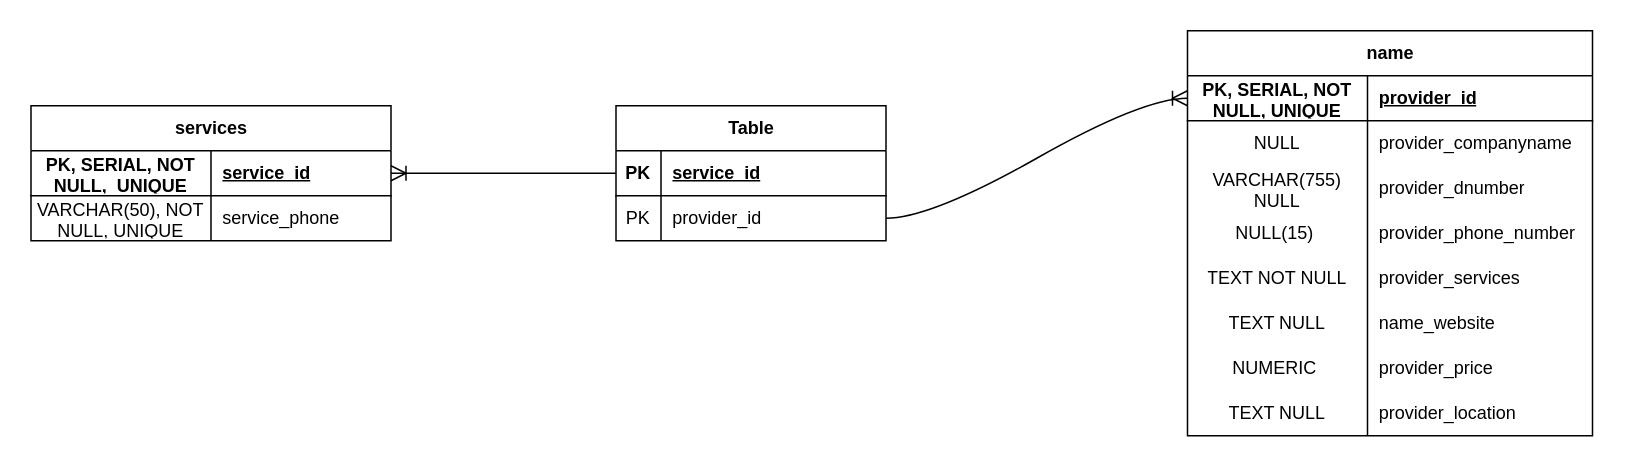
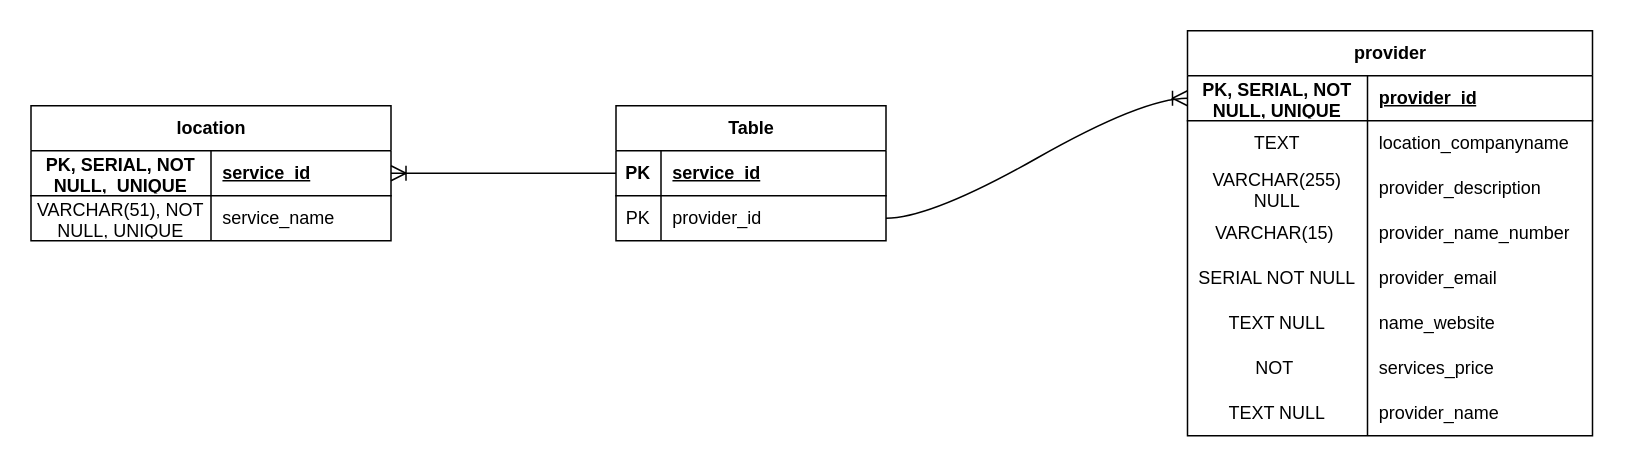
  <mxCell id="0" />
  <mxCell id="1" parent="0" />
- <mxCell id="2" value="name" style="shape=table;startSize=30;container=1;collapsible=1;childLayout=tableLayout;fixedRows=1;rowLines=0;fontStyle=1;align=center;resizeLast=1;html=1;" parent="1" vertex="1"><mxGeometry x="791" y="20" width="270" height="270" as="geometry" /></mxCell>
+ <mxCell id="2" value="provider" style="shape=table;startSize=30;container=1;collapsible=1;childLayout=tableLayout;fixedRows=1;rowLines=0;fontStyle=1;align=center;resizeLast=1;html=1;" parent="1" vertex="1"><mxGeometry x="791" y="20" width="270" height="270" as="geometry" /></mxCell>
  <mxCell id="3" value="" style="shape=tableRow;horizontal=0;startSize=0;swimlaneHead=0;swimlaneBody=0;fillColor=none;collapsible=0;dropTarget=0;points=[[0,0.5],[1,0.5]];portConstraint=eastwest;top=0;left=0;right=0;bottom=1;" parent="2" vertex="1"><mxGeometry y="30" width="270" height="30" as="geometry" /></mxCell>
  <mxCell id="4" value="PK, SERIAL, NOT NULL, UNIQUE" style="shape=partialRectangle;connectable=0;fillColor=none;top=0;left=0;bottom=0;right=0;fontStyle=1;overflow=hidden;whiteSpace=wrap;html=1;" parent="3" vertex="1"><mxGeometry width="120" height="30" as="geometry"><mxRectangle width="120" height="30" as="alternateBounds" /></mxGeometry></mxCell>
  <mxCell id="5" value="provider_id" style="shape=partialRectangle;connectable=0;fillColor=none;top=0;left=0;bottom=0;right=0;align=left;spacingLeft=6;fontStyle=5;overflow=hidden;whiteSpace=wrap;html=1;" parent="3" vertex="1"><mxGeometry x="120" width="150" height="30" as="geometry"><mxRectangle width="150" height="30" as="alternateBounds" /></mxGeometry></mxCell>
  <mxCell id="6" value="" style="shape=tableRow;horizontal=0;startSize=0;swimlaneHead=0;swimlaneBody=0;fillColor=none;collapsible=0;dropTarget=0;points=[[0,0.5],[1,0.5]];portConstraint=eastwest;top=0;left=0;right=0;bottom=0;" parent="2" vertex="1"><mxGeometry y="60" width="270" height="30" as="geometry" /></mxCell>
- <mxCell id="7" value="NULL" style="shape=partialRectangle;connectable=0;fillColor=none;top=0;left=0;bottom=0;right=0;editable=1;overflow=hidden;whiteSpace=wrap;html=1;" parent="6" vertex="1"><mxGeometry width="120" height="30" as="geometry"><mxRectangle width="120" height="30" as="alternateBounds" /></mxGeometry></mxCell>
- <mxCell id="8" value="provider_companyname" style="shape=partialRectangle;connectable=0;fillColor=none;top=0;left=0;bottom=0;right=0;align=left;spacingLeft=6;overflow=hidden;whiteSpace=wrap;html=1;" parent="6" vertex="1"><mxGeometry x="120" width="150" height="30" as="geometry"><mxRectangle width="150" height="30" as="alternateBounds" /></mxGeometry></mxCell>
+ <mxCell id="7" value="TEXT" style="shape=partialRectangle;connectable=0;fillColor=none;top=0;left=0;bottom=0;right=0;editable=1;overflow=hidden;whiteSpace=wrap;html=1;" parent="6" vertex="1"><mxGeometry width="120" height="30" as="geometry"><mxRectangle width="120" height="30" as="alternateBounds" /></mxGeometry></mxCell>
+ <mxCell id="8" value="location_companyname" style="shape=partialRectangle;connectable=0;fillColor=none;top=0;left=0;bottom=0;right=0;align=left;spacingLeft=6;overflow=hidden;whiteSpace=wrap;html=1;" parent="6" vertex="1"><mxGeometry x="120" width="150" height="30" as="geometry"><mxRectangle width="150" height="30" as="alternateBounds" /></mxGeometry></mxCell>
  <mxCell id="9" value="" style="shape=tableRow;horizontal=0;startSize=0;swimlaneHead=0;swimlaneBody=0;fillColor=none;collapsible=0;dropTarget=0;points=[[0,0.5],[1,0.5]];portConstraint=eastwest;top=0;left=0;right=0;bottom=0;" parent="2" vertex="1"><mxGeometry y="90" width="270" height="30" as="geometry" /></mxCell>
- <mxCell id="10" value="VARCHAR(755) NULL" style="shape=partialRectangle;connectable=0;fillColor=none;top=0;left=0;bottom=0;right=0;editable=1;overflow=hidden;whiteSpace=wrap;html=1;" parent="9" vertex="1"><mxGeometry width="120" height="30" as="geometry"><mxRectangle width="120" height="30" as="alternateBounds" /></mxGeometry></mxCell>
- <mxCell id="11" value="provider_d&lt;span style=&quot;background-color: initial;&quot;&gt;number&lt;/span&gt;" style="shape=partialRectangle;connectable=0;fillColor=none;top=0;left=0;bottom=0;right=0;align=left;spacingLeft=6;overflow=hidden;whiteSpace=wrap;html=1;" parent="9" vertex="1"><mxGeometry x="120" width="150" height="30" as="geometry"><mxRectangle width="150" height="30" as="alternateBounds" /></mxGeometry></mxCell>
+ <mxCell id="10" value="VARCHAR(255) NULL" style="shape=partialRectangle;connectable=0;fillColor=none;top=0;left=0;bottom=0;right=0;editable=1;overflow=hidden;whiteSpace=wrap;html=1;" parent="9" vertex="1"><mxGeometry width="120" height="30" as="geometry"><mxRectangle width="120" height="30" as="alternateBounds" /></mxGeometry></mxCell>
+ <mxCell id="11" value="provider_d&lt;span style=&quot;background-color: initial;&quot;&gt;escription&lt;/span&gt;" style="shape=partialRectangle;connectable=0;fillColor=none;top=0;left=0;bottom=0;right=0;align=left;spacingLeft=6;overflow=hidden;whiteSpace=wrap;html=1;" parent="9" vertex="1"><mxGeometry x="120" width="150" height="30" as="geometry"><mxRectangle width="150" height="30" as="alternateBounds" /></mxGeometry></mxCell>
  <mxCell id="12" value="" style="shape=tableRow;horizontal=0;startSize=0;swimlaneHead=0;swimlaneBody=0;fillColor=none;collapsible=0;dropTarget=0;points=[[0,0.5],[1,0.5]];portConstraint=eastwest;top=0;left=0;right=0;bottom=0;" parent="2" vertex="1"><mxGeometry y="120" width="270" height="30" as="geometry" /></mxCell>
- <mxCell id="13" value="NULL(15)&amp;nbsp;" style="shape=partialRectangle;connectable=0;fillColor=none;top=0;left=0;bottom=0;right=0;editable=1;overflow=hidden;whiteSpace=wrap;html=1;" parent="12" vertex="1"><mxGeometry width="120" height="30" as="geometry"><mxRectangle width="120" height="30" as="alternateBounds" /></mxGeometry></mxCell>
- <mxCell id="14" value="provider_phone_number" style="shape=partialRectangle;connectable=0;fillColor=none;top=0;left=0;bottom=0;right=0;align=left;spacingLeft=6;overflow=hidden;whiteSpace=wrap;html=1;" parent="12" vertex="1"><mxGeometry x="120" width="150" height="30" as="geometry"><mxRectangle width="150" height="30" as="alternateBounds" /></mxGeometry></mxCell>
+ <mxCell id="13" value="VARCHAR(15)&amp;nbsp;" style="shape=partialRectangle;connectable=0;fillColor=none;top=0;left=0;bottom=0;right=0;editable=1;overflow=hidden;whiteSpace=wrap;html=1;" parent="12" vertex="1"><mxGeometry width="120" height="30" as="geometry"><mxRectangle width="120" height="30" as="alternateBounds" /></mxGeometry></mxCell>
+ <mxCell id="14" value="provider_name_number" style="shape=partialRectangle;connectable=0;fillColor=none;top=0;left=0;bottom=0;right=0;align=left;spacingLeft=6;overflow=hidden;whiteSpace=wrap;html=1;" parent="12" vertex="1"><mxGeometry x="120" width="150" height="30" as="geometry"><mxRectangle width="150" height="30" as="alternateBounds" /></mxGeometry></mxCell>
  <mxCell id="15" value="" style="shape=tableRow;horizontal=0;startSize=0;swimlaneHead=0;swimlaneBody=0;fillColor=none;collapsible=0;dropTarget=0;points=[[0,0.5],[1,0.5]];portConstraint=eastwest;top=0;left=0;right=0;bottom=0;" parent="2" vertex="1"><mxGeometry y="150" width="270" height="30" as="geometry" /></mxCell>
- <mxCell id="16" value="TEXT NOT NULL" style="shape=partialRectangle;connectable=0;fillColor=none;top=0;left=0;bottom=0;right=0;editable=1;overflow=hidden;whiteSpace=wrap;html=1;" parent="15" vertex="1"><mxGeometry width="120" height="30" as="geometry"><mxRectangle width="120" height="30" as="alternateBounds" /></mxGeometry></mxCell>
- <mxCell id="17" value="provider_services" style="shape=partialRectangle;connectable=0;fillColor=none;top=0;left=0;bottom=0;right=0;align=left;spacingLeft=6;overflow=hidden;whiteSpace=wrap;html=1;" parent="15" vertex="1"><mxGeometry x="120" width="150" height="30" as="geometry"><mxRectangle width="150" height="30" as="alternateBounds" /></mxGeometry></mxCell>
+ <mxCell id="16" value="SERIAL NOT NULL" style="shape=partialRectangle;connectable=0;fillColor=none;top=0;left=0;bottom=0;right=0;editable=1;overflow=hidden;whiteSpace=wrap;html=1;" parent="15" vertex="1"><mxGeometry width="120" height="30" as="geometry"><mxRectangle width="120" height="30" as="alternateBounds" /></mxGeometry></mxCell>
+ <mxCell id="17" value="provider_email" style="shape=partialRectangle;connectable=0;fillColor=none;top=0;left=0;bottom=0;right=0;align=left;spacingLeft=6;overflow=hidden;whiteSpace=wrap;html=1;" parent="15" vertex="1"><mxGeometry x="120" width="150" height="30" as="geometry"><mxRectangle width="150" height="30" as="alternateBounds" /></mxGeometry></mxCell>
  <mxCell id="18" value="" style="shape=tableRow;horizontal=0;startSize=0;swimlaneHead=0;swimlaneBody=0;fillColor=none;collapsible=0;dropTarget=0;points=[[0,0.5],[1,0.5]];portConstraint=eastwest;top=0;left=0;right=0;bottom=0;" parent="2" vertex="1"><mxGeometry y="180" width="270" height="30" as="geometry" /></mxCell>
  <mxCell id="19" value="TEXT NULL" style="shape=partialRectangle;connectable=0;fillColor=none;top=0;left=0;bottom=0;right=0;editable=1;overflow=hidden;whiteSpace=wrap;html=1;" parent="18" vertex="1"><mxGeometry width="120" height="30" as="geometry"><mxRectangle width="120" height="30" as="alternateBounds" /></mxGeometry></mxCell>
  <mxCell id="20" value="name_website" style="shape=partialRectangle;connectable=0;fillColor=none;top=0;left=0;bottom=0;right=0;align=left;spacingLeft=6;overflow=hidden;whiteSpace=wrap;html=1;" parent="18" vertex="1"><mxGeometry x="120" width="150" height="30" as="geometry"><mxRectangle width="150" height="30" as="alternateBounds" /></mxGeometry></mxCell>
  <mxCell id="21" value="" style="shape=tableRow;horizontal=0;startSize=0;swimlaneHead=0;swimlaneBody=0;fillColor=none;collapsible=0;dropTarget=0;points=[[0,0.5],[1,0.5]];portConstraint=eastwest;top=0;left=0;right=0;bottom=0;" parent="2" vertex="1"><mxGeometry y="210" width="270" height="30" as="geometry" /></mxCell>
- <mxCell id="22" value="NUMERIC&amp;nbsp;" style="shape=partialRectangle;connectable=0;fillColor=none;top=0;left=0;bottom=0;right=0;editable=1;overflow=hidden;whiteSpace=wrap;html=1;" parent="21" vertex="1"><mxGeometry width="120" height="30" as="geometry"><mxRectangle width="120" height="30" as="alternateBounds" /></mxGeometry></mxCell>
- <mxCell id="23" value="provider_price" style="shape=partialRectangle;connectable=0;fillColor=none;top=0;left=0;bottom=0;right=0;align=left;spacingLeft=6;overflow=hidden;whiteSpace=wrap;html=1;" parent="21" vertex="1"><mxGeometry x="120" width="150" height="30" as="geometry"><mxRectangle width="150" height="30" as="alternateBounds" /></mxGeometry></mxCell>
+ <mxCell id="22" value="NOT&amp;nbsp;" style="shape=partialRectangle;connectable=0;fillColor=none;top=0;left=0;bottom=0;right=0;editable=1;overflow=hidden;whiteSpace=wrap;html=1;" parent="21" vertex="1"><mxGeometry width="120" height="30" as="geometry"><mxRectangle width="120" height="30" as="alternateBounds" /></mxGeometry></mxCell>
+ <mxCell id="23" value="services_price" style="shape=partialRectangle;connectable=0;fillColor=none;top=0;left=0;bottom=0;right=0;align=left;spacingLeft=6;overflow=hidden;whiteSpace=wrap;html=1;" parent="21" vertex="1"><mxGeometry x="120" width="150" height="30" as="geometry"><mxRectangle width="150" height="30" as="alternateBounds" /></mxGeometry></mxCell>
  <mxCell id="24" value="" style="shape=tableRow;horizontal=0;startSize=0;swimlaneHead=0;swimlaneBody=0;fillColor=none;collapsible=0;dropTarget=0;points=[[0,0.5],[1,0.5]];portConstraint=eastwest;top=0;left=0;right=0;bottom=0;" parent="2" vertex="1"><mxGeometry y="240" width="270" height="30" as="geometry" /></mxCell>
  <mxCell id="25" value="TEXT NULL" style="shape=partialRectangle;connectable=0;fillColor=none;top=0;left=0;bottom=0;right=0;editable=1;overflow=hidden;whiteSpace=wrap;html=1;" parent="24" vertex="1"><mxGeometry width="120" height="30" as="geometry"><mxRectangle width="120" height="30" as="alternateBounds" /></mxGeometry></mxCell>
- <mxCell id="26" value="provider_location" style="shape=partialRectangle;connectable=0;fillColor=none;top=0;left=0;bottom=0;right=0;align=left;spacingLeft=6;overflow=hidden;whiteSpace=wrap;html=1;" parent="24" vertex="1"><mxGeometry x="120" width="150" height="30" as="geometry"><mxRectangle width="150" height="30" as="alternateBounds" /></mxGeometry></mxCell>
- <mxCell id="27" value="services" style="shape=table;startSize=30;container=1;collapsible=1;childLayout=tableLayout;fixedRows=1;rowLines=0;fontStyle=1;align=center;resizeLast=1;html=1;" parent="1" vertex="1"><mxGeometry x="20" y="70" width="240" height="90" as="geometry" /></mxCell>
+ <mxCell id="26" value="provider_name" style="shape=partialRectangle;connectable=0;fillColor=none;top=0;left=0;bottom=0;right=0;align=left;spacingLeft=6;overflow=hidden;whiteSpace=wrap;html=1;" parent="24" vertex="1"><mxGeometry x="120" width="150" height="30" as="geometry"><mxRectangle width="150" height="30" as="alternateBounds" /></mxGeometry></mxCell>
+ <mxCell id="27" value="location" style="shape=table;startSize=30;container=1;collapsible=1;childLayout=tableLayout;fixedRows=1;rowLines=0;fontStyle=1;align=center;resizeLast=1;html=1;" parent="1" vertex="1"><mxGeometry x="20" y="70" width="240" height="90" as="geometry" /></mxCell>
  <mxCell id="28" value="" style="shape=tableRow;horizontal=0;startSize=0;swimlaneHead=0;swimlaneBody=0;fillColor=none;collapsible=0;dropTarget=0;points=[[0,0.5],[1,0.5]];portConstraint=eastwest;top=0;left=0;right=0;bottom=1;" parent="27" vertex="1"><mxGeometry y="30" width="240" height="30" as="geometry" /></mxCell>
  <mxCell id="29" value="PK, SERIAL, NOT NULL,&amp;nbsp; UNIQUE" style="shape=partialRectangle;connectable=0;fillColor=none;top=0;left=0;bottom=0;right=0;fontStyle=1;overflow=hidden;whiteSpace=wrap;html=1;" parent="28" vertex="1"><mxGeometry width="120" height="30" as="geometry"><mxRectangle width="120" height="30" as="alternateBounds" /></mxGeometry></mxCell>
  <mxCell id="30" value="service_id" style="shape=partialRectangle;connectable=0;fillColor=none;top=0;left=0;bottom=0;right=0;align=left;spacingLeft=6;fontStyle=5;overflow=hidden;whiteSpace=wrap;html=1;" parent="28" vertex="1"><mxGeometry x="120" width="120" height="30" as="geometry"><mxRectangle width="120" height="30" as="alternateBounds" /></mxGeometry></mxCell>
  <mxCell id="31" value="" style="shape=tableRow;horizontal=0;startSize=0;swimlaneHead=0;swimlaneBody=0;fillColor=none;collapsible=0;dropTarget=0;points=[[0,0.5],[1,0.5]];portConstraint=eastwest;top=0;left=0;right=0;bottom=0;" parent="27" vertex="1"><mxGeometry y="60" width="240" height="30" as="geometry" /></mxCell>
- <mxCell id="32" value="VARCHAR(50), NOT NULL, UNIQUE" style="shape=partialRectangle;connectable=0;fillColor=none;top=0;left=0;bottom=0;right=0;editable=1;overflow=hidden;whiteSpace=wrap;html=1;" parent="31" vertex="1"><mxGeometry width="120" height="30" as="geometry"><mxRectangle width="120" height="30" as="alternateBounds" /></mxGeometry></mxCell>
- <mxCell id="33" value="service_phone" style="shape=partialRectangle;connectable=0;fillColor=none;top=0;left=0;bottom=0;right=0;align=left;spacingLeft=6;overflow=hidden;whiteSpace=wrap;html=1;" parent="31" vertex="1"><mxGeometry x="120" width="120" height="30" as="geometry"><mxRectangle width="120" height="30" as="alternateBounds" /></mxGeometry></mxCell>
+ <mxCell id="32" value="VARCHAR(51), NOT NULL, UNIQUE" style="shape=partialRectangle;connectable=0;fillColor=none;top=0;left=0;bottom=0;right=0;editable=1;overflow=hidden;whiteSpace=wrap;html=1;" parent="31" vertex="1"><mxGeometry width="120" height="30" as="geometry"><mxRectangle width="120" height="30" as="alternateBounds" /></mxGeometry></mxCell>
+ <mxCell id="33" value="service_name" style="shape=partialRectangle;connectable=0;fillColor=none;top=0;left=0;bottom=0;right=0;align=left;spacingLeft=6;overflow=hidden;whiteSpace=wrap;html=1;" parent="31" vertex="1"><mxGeometry x="120" width="120" height="30" as="geometry"><mxRectangle width="120" height="30" as="alternateBounds" /></mxGeometry></mxCell>
  <mxCell id="34" value="Table" style="shape=table;startSize=30;container=1;collapsible=1;childLayout=tableLayout;fixedRows=1;rowLines=0;fontStyle=1;align=center;resizeLast=1;html=1;" vertex="1" parent="1"><mxGeometry x="410" y="70" width="180" height="90" as="geometry" /></mxCell>
  <mxCell id="35" value="" style="shape=tableRow;horizontal=0;startSize=0;swimlaneHead=0;swimlaneBody=0;fillColor=none;collapsible=0;dropTarget=0;points=[[0,0.5],[1,0.5]];portConstraint=eastwest;top=0;left=0;right=0;bottom=1;" vertex="1" parent="34"><mxGeometry y="30" width="180" height="30" as="geometry" /></mxCell>
  <mxCell id="36" value="PK" style="shape=partialRectangle;connectable=0;fillColor=none;top=0;left=0;bottom=0;right=0;fontStyle=1;overflow=hidden;whiteSpace=wrap;html=1;" vertex="1" parent="35"><mxGeometry width="30" height="30" as="geometry"><mxRectangle width="30" height="30" as="alternateBounds" /></mxGeometry></mxCell>
  <mxCell id="37" value="service_id" style="shape=partialRectangle;connectable=0;fillColor=none;top=0;left=0;bottom=0;right=0;align=left;spacingLeft=6;fontStyle=5;overflow=hidden;whiteSpace=wrap;html=1;" vertex="1" parent="35"><mxGeometry x="30" width="150" height="30" as="geometry"><mxRectangle width="150" height="30" as="alternateBounds" /></mxGeometry></mxCell>
  <mxCell id="38" value="" style="shape=tableRow;horizontal=0;startSize=0;swimlaneHead=0;swimlaneBody=0;fillColor=none;collapsible=0;dropTarget=0;points=[[0,0.5],[1,0.5]];portConstraint=eastwest;top=0;left=0;right=0;bottom=0;" vertex="1" parent="34"><mxGeometry y="60" width="180" height="30" as="geometry" /></mxCell>
  <mxCell id="39" value="PK" style="shape=partialRectangle;connectable=0;fillColor=none;top=0;left=0;bottom=0;right=0;editable=1;overflow=hidden;whiteSpace=wrap;html=1;" vertex="1" parent="38"><mxGeometry width="30" height="30" as="geometry"><mxRectangle width="30" height="30" as="alternateBounds" /></mxGeometry></mxCell>
  <mxCell id="40" value="provider_id" style="shape=partialRectangle;connectable=0;fillColor=none;top=0;left=0;bottom=0;right=0;align=left;spacingLeft=6;overflow=hidden;whiteSpace=wrap;html=1;" vertex="1" parent="38"><mxGeometry x="30" width="150" height="30" as="geometry"><mxRectangle width="150" height="30" as="alternateBounds" /></mxGeometry></mxCell>
  <mxCell id="41" value="" style="edgeStyle=entityRelationEdgeStyle;fontSize=12;html=1;endArrow=ERoneToMany;rounded=0;startSize=8;endSize=8;curved=1;entryX=1;entryY=0.5;entryDx=0;entryDy=0;exitX=0;exitY=0.5;exitDx=0;exitDy=0;" edge="1" parent="1" source="35" target="28"><mxGeometry width="100" height="100" relative="1" as="geometry"><mxPoint x="370" y="170" as="sourcePoint" /><mxPoint x="640" y="150" as="targetPoint" /></mxGeometry></mxCell>
  <mxCell id="42" value="" style="edgeStyle=entityRelationEdgeStyle;fontSize=12;html=1;endArrow=ERoneToMany;rounded=0;startSize=8;endSize=8;curved=1;exitX=1;exitY=0.5;exitDx=0;exitDy=0;entryX=0;entryY=0.5;entryDx=0;entryDy=0;" edge="1" parent="1" source="38" target="3"><mxGeometry width="100" height="100" relative="1" as="geometry"><mxPoint x="590" y="220" as="sourcePoint" /><mxPoint x="690" y="120" as="targetPoint" /></mxGeometry></mxCell>
